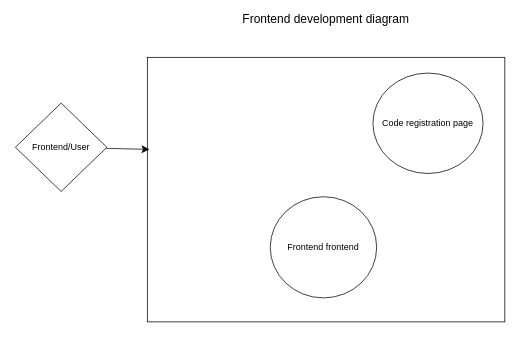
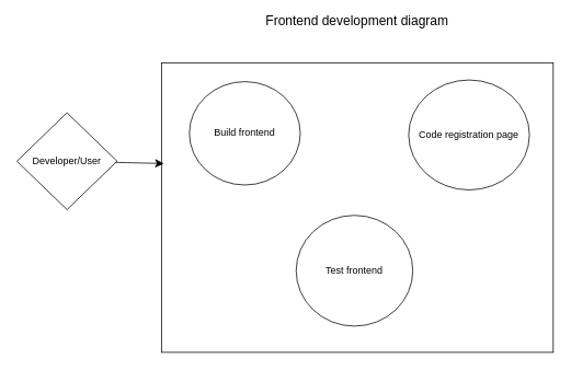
  <mxCell id="0" />
  <mxCell id="1" parent="0" />
  <mxCell id="2" value="Frontend development diagram&lt;div&gt;&lt;br&gt;&lt;/div&gt;" style="text;strokeColor=none;fillColor=none;html=1;align=center;verticalAlign=middle;whiteSpace=wrap;rounded=0;fontSize=16;" vertex="1" parent="1"><mxGeometry x="239" y="20" width="391" height="30" as="geometry" /></mxCell>
  <mxCell id="3" value="" style="rounded=0;whiteSpace=wrap;html=1;" vertex="1" parent="1"><mxGeometry x="196" y="76" width="477" height="353" as="geometry" /></mxCell>
  <mxCell id="4" value="" style="edgeStyle=none;curved=1;rounded=0;orthogonalLoop=1;jettySize=auto;html=1;fontSize=12;startSize=8;endSize=8;entryX=0.006;entryY=0.348;entryDx=0;entryDy=0;entryPerimeter=0;" edge="1" parent="1" source="5" target="3"><mxGeometry relative="1" as="geometry"><mxPoint x="196" y="203" as="targetPoint" /></mxGeometry></mxCell>
- <mxCell id="5" value="Frontend/User" style="rhombus;whiteSpace=wrap;html=1;" vertex="1" parent="1"><mxGeometry x="20" y="137" width="122" height="118" as="geometry" /></mxCell>
+ <mxCell id="5" value="Developer/User" style="rhombus;whiteSpace=wrap;html=1;" vertex="1" parent="1"><mxGeometry x="20" y="137" width="122" height="118" as="geometry" /></mxCell>
+ <mxCell id="6" value="Build frontend" style="ellipse;whiteSpace=wrap;html=1;" vertex="1" parent="1"><mxGeometry x="230" y="99" width="135" height="126" as="geometry" /></mxCell>
  <mxCell id="7" value="Code registration page" style="ellipse;whiteSpace=wrap;html=1;" vertex="1" parent="1"><mxGeometry x="497" y="97" width="147" height="134" as="geometry" /></mxCell>
- <mxCell id="8" value="Frontend frontend" style="ellipse;whiteSpace=wrap;html=1;" vertex="1" parent="1"><mxGeometry x="360" y="262" width="142" height="135" as="geometry" /></mxCell>
+ <mxCell id="8" value="Test frontend" style="ellipse;whiteSpace=wrap;html=1;" vertex="1" parent="1"><mxGeometry x="360" y="262" width="142" height="135" as="geometry" /></mxCell>
